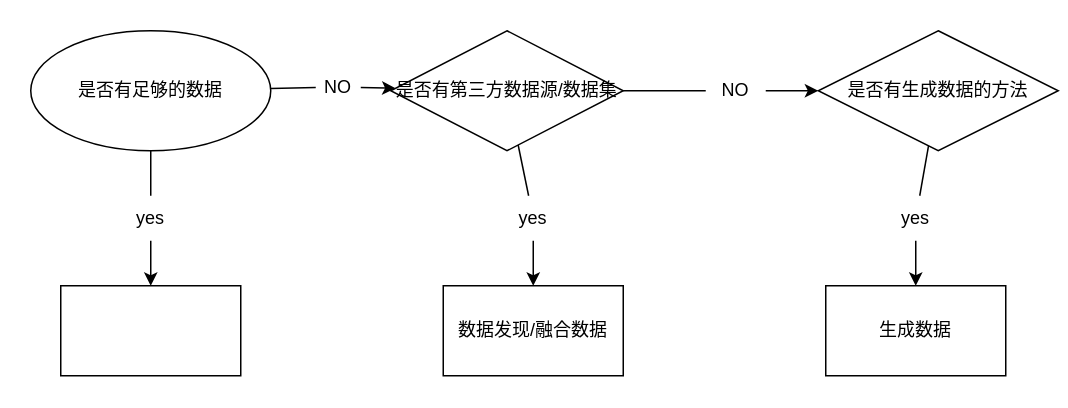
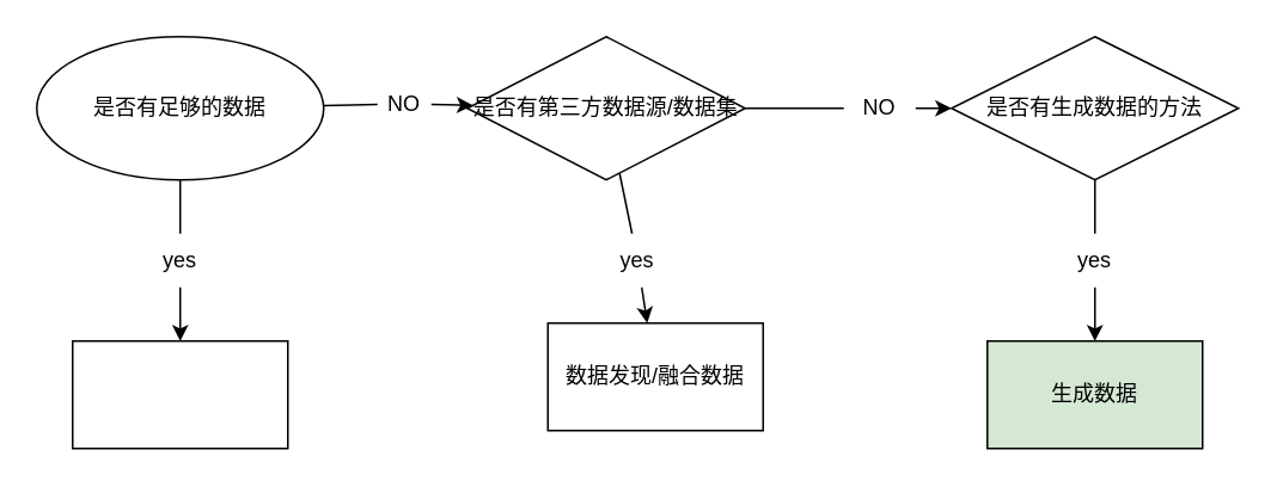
  <mxCell id="0" />
  <mxCell id="1" parent="0" />
  <mxCell id="2" value="" style="edgeStyle=none;html=1;startArrow=none;" edge="1" parent="1" source="17" target="5"><mxGeometry relative="1" as="geometry" /></mxCell>
  <mxCell id="3" value="" style="edgeStyle=none;html=1;startArrow=none;" edge="1" parent="1" source="15" target="8"><mxGeometry relative="1" as="geometry" /></mxCell>
  <mxCell id="4" value="&lt;span&gt;是否有足够的数据&lt;/span&gt;" style="ellipse;whiteSpace=wrap;html=1;" vertex="1" parent="1"><mxGeometry x="20" y="20" width="160" height="80" as="geometry" /></mxCell>
  <mxCell id="5" value="" style="whiteSpace=wrap;html=1;" vertex="1" parent="1"><mxGeometry x="40" y="190" width="120" height="60" as="geometry" /></mxCell>
  <mxCell id="6" value="" style="edgeStyle=none;html=1;startArrow=none;" edge="1" parent="1" source="19" target="9"><mxGeometry relative="1" as="geometry" /></mxCell>
  <mxCell id="7" value="" style="edgeStyle=none;html=1;startArrow=none;" edge="1" parent="1" source="13" target="11"><mxGeometry relative="1" as="geometry" /></mxCell>
  <mxCell id="8" value="是否有第三方数据源/数据集" style="rhombus;whiteSpace=wrap;html=1;" vertex="1" parent="1"><mxGeometry x="260" y="20" width="155" height="80" as="geometry" /></mxCell>
- <mxCell id="9" value="数据发现/融合数据" style="whiteSpace=wrap;html=1;" vertex="1" parent="1"><mxGeometry x="295" y="190" width="120" height="60" as="geometry" /></mxCell>
+ <mxCell id="9" value="数据发现/融合数据" style="whiteSpace=wrap;html=1;" vertex="1" parent="1"><mxGeometry x="305" y="180" width="120" height="60" as="geometry" /></mxCell>
  <mxCell id="10" value="" style="edgeStyle=none;html=1;startArrow=none;" edge="1" parent="1" source="21" target="12"><mxGeometry relative="1" as="geometry" /></mxCell>
- <mxCell id="11" value="是否有生成数据的方法" style="rhombus;whiteSpace=wrap;html=1;" vertex="1" parent="1"><mxGeometry x="545" y="20" width="160" height="80" as="geometry" /></mxCell>
- <mxCell id="12" value="生成数据" style="whiteSpace=wrap;html=1;" vertex="1" parent="1"><mxGeometry x="550" y="190" width="120" height="60" as="geometry" /></mxCell>
+ <mxCell id="11" value="是否有生成数据的方法" style="rhombus;whiteSpace=wrap;html=1;" vertex="1" parent="1"><mxGeometry x="530" y="20" width="160" height="80" as="geometry" /></mxCell>
+ <mxCell id="12" value="生成数据" style="whiteSpace=wrap;html=1;fillColor=#d5e8d4;" vertex="1" parent="1"><mxGeometry x="550" y="190" width="120" height="60" as="geometry" /></mxCell>
  <mxCell id="13" value="NO" style="text;html=1;strokeColor=none;fillColor=none;align=center;verticalAlign=middle;whiteSpace=wrap;rounded=0;" vertex="1" parent="1"><mxGeometry x="470" y="47.5" width="40" height="25" as="geometry" /></mxCell>
  <mxCell id="14" value="" style="edgeStyle=none;html=1;endArrow=none;" edge="1" parent="1" source="8" target="13"><mxGeometry relative="1" as="geometry"><mxPoint x="450" y="60" as="sourcePoint" /><mxPoint x="530" y="60" as="targetPoint" /></mxGeometry></mxCell>
  <mxCell id="15" value="NO" style="text;html=1;strokeColor=none;fillColor=none;align=center;verticalAlign=middle;whiteSpace=wrap;rounded=0;" vertex="1" parent="1"><mxGeometry x="210" y="45" width="30" height="25" as="geometry" /></mxCell>
  <mxCell id="16" value="" style="edgeStyle=none;html=1;endArrow=none;" edge="1" parent="1" source="4" target="15"><mxGeometry relative="1" as="geometry"><mxPoint x="210" y="60" as="sourcePoint" /><mxPoint x="290" y="60" as="targetPoint" /></mxGeometry></mxCell>
  <mxCell id="17" value="yes" style="text;html=1;strokeColor=none;fillColor=none;align=center;verticalAlign=middle;whiteSpace=wrap;rounded=0;" vertex="1" parent="1"><mxGeometry x="70" y="130" width="60" height="30" as="geometry" /></mxCell>
  <mxCell id="18" value="" style="edgeStyle=none;html=1;endArrow=none;" edge="1" parent="1" source="4" target="17"><mxGeometry relative="1" as="geometry"><mxPoint x="100" y="100" as="sourcePoint" /><mxPoint x="100" y="190" as="targetPoint" /></mxGeometry></mxCell>
  <mxCell id="19" value="yes" style="text;html=1;strokeColor=none;fillColor=none;align=center;verticalAlign=middle;whiteSpace=wrap;rounded=0;" vertex="1" parent="1"><mxGeometry x="325" y="130" width="60" height="30" as="geometry" /></mxCell>
  <mxCell id="20" value="" style="edgeStyle=none;html=1;endArrow=none;" edge="1" parent="1" source="8" target="19"><mxGeometry relative="1" as="geometry"><mxPoint x="370" y="100" as="sourcePoint" /><mxPoint x="370" y="190" as="targetPoint" /></mxGeometry></mxCell>
  <mxCell id="21" value="yes" style="text;html=1;strokeColor=none;fillColor=none;align=center;verticalAlign=middle;whiteSpace=wrap;rounded=0;" vertex="1" parent="1"><mxGeometry x="580" y="130" width="60" height="30" as="geometry" /></mxCell>
  <mxCell id="22" value="" style="edgeStyle=none;html=1;endArrow=none;" edge="1" parent="1" source="11" target="21"><mxGeometry relative="1" as="geometry"><mxPoint x="610" y="100" as="sourcePoint" /><mxPoint x="610" y="190" as="targetPoint" /></mxGeometry></mxCell>
